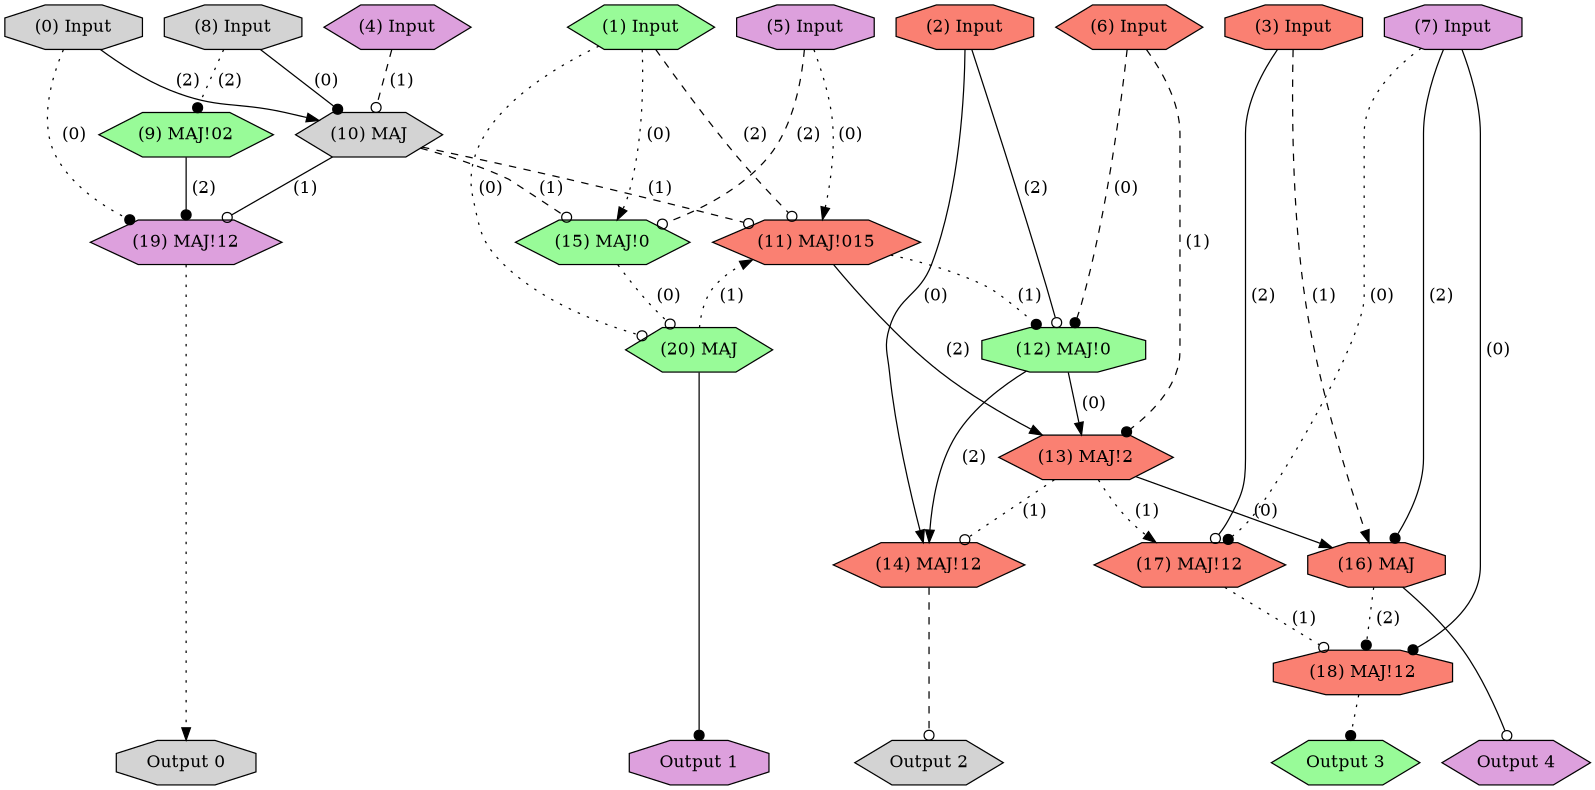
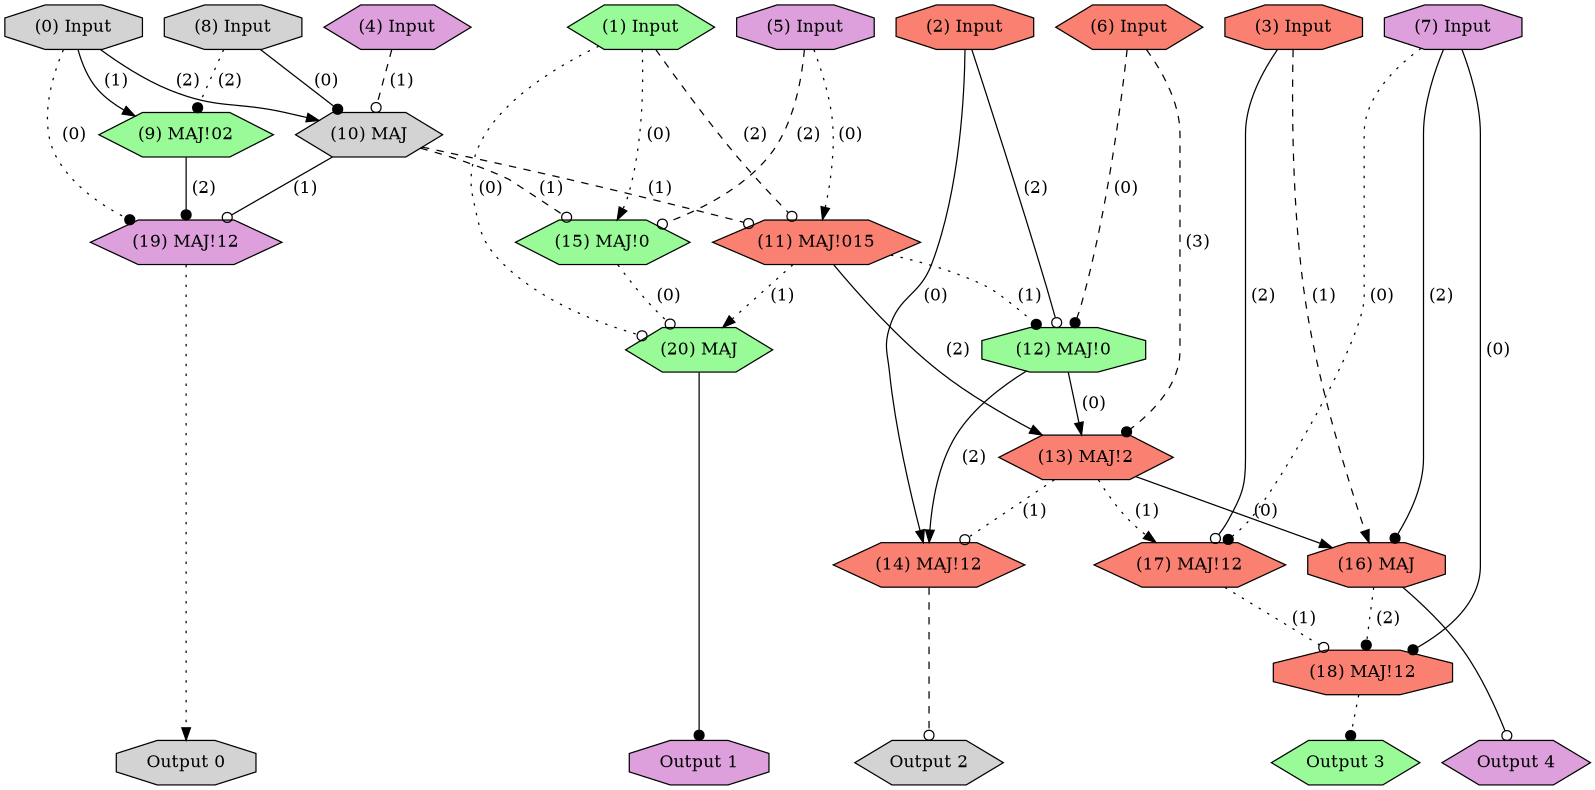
  digraph {
    rankdir=TB
    node [color=black fillcolor=salmon fontcolor=black labelfontcolor=black shape=hexagon style=filled]
    edge [arrowhead=odot bold=true color=black fontcolor=black labelfontcolor=black style=solid]
    n1 [fillcolor=lightgrey label="(0) Input" shape=octagon]
    n2 [fillcolor=palegreen label="(1) Input"]
    n3 [label="(2) Input" shape=octagon]
    n4 [label="(3) Input" shape=octagon]
    n5 [fillcolor=plum label="(4) Input"]
    n6 [fillcolor=plum label="(5) Input" shape=octagon]
    n7 [label="(6) Input"]
    n8 [fillcolor=plum label="(7) Input" shape=octagon]
    n9 [fillcolor=lightgrey label="(8) Input" shape=octagon]
    n10 [fillcolor=lightgrey label="Output 0" shape=octagon]
    n11 [fillcolor=plum label="Output 1" shape=octagon]
    n12 [fillcolor=lightgrey label="Output 2"]
    n13 [fillcolor=palegreen label="Output 3"]
    n14 [fillcolor=plum label="Output 4"]
    n15 [fillcolor=palegreen label="(9) MAJ!02"]
    n16 [fillcolor=lightgrey label="(10) MAJ"]
    n17 [fillcolor=plum label="(19) MAJ!12"]
    n18 [label="(11) MAJ!015"]
    n19 [fillcolor=palegreen label="(15) MAJ!0"]
    n20 [fillcolor=palegreen label="(20) MAJ"]
    n21 [fillcolor=palegreen label="(12) MAJ!0" shape=octagon]
    n22 [label="(14) MAJ!12"]
    n23 [label="(16) MAJ" shape=octagon]
    n24 [label="(17) MAJ!12"]
    n25 [label="(13) MAJ!2"]
    n26 [label="(18) MAJ!12" shape=octagon]
    subgraph sub_1 {
      rank=source
      n1
      n2
      n3
      n4
      n5
      n6
      n7
      n8
      n9
    }
    subgraph sub_2 {
      rank=max
      n10
      n11
      n12
      n13
      n14
    }
+   n1 -> n15 [arrowhead=normal label=" (1)"]
    n1 -> n16 [arrowhead=normal label=" (2)"]
    n1 -> n17 [arrowhead=dot label=" (0)" style=dotted]
    n2 -> n18 [label=" (2)" style=dashed]
    n2 -> n19 [arrowhead=normal label=" (0)" style=dotted]
    n2 -> n20 [label=" (0)" style=dotted]
    n3 -> n21 [label=" (2)"]
    n3 -> n22 [arrowhead=normal label=" (0)"]
    n4 -> n23 [arrowhead=normal label=" (1)" style=dashed]
    n4 -> n24 [label=" (2)"]
    n5 -> n16 [label=" (1)" style=dashed]
    n6 -> n18 [arrowhead=normal label=" (0)" style=dotted]
    n6 -> n19 [label=" (2)" style=dashed]
    n7 -> n21 [arrowhead=dot label=" (0)" style=dashed]
-   n7 -> n25 [arrowhead=dot label=" (1)" style=dashed]
+   n7 -> n25 [arrowhead=dot label=" (3)" style=dashed]
    n8 -> n23 [arrowhead=dot label=" (2)"]
    n8 -> n24 [arrowhead=dot label=" (0)" style=dotted]
    n8 -> n26 [arrowhead=dot label=" (0)"]
    n9 -> n15 [arrowhead=dot label=" (2)" style=dotted]
    n9 -> n16 [arrowhead=dot label=" (0)"]
    n15 -> n17 [arrowhead=dot label=" (2)"]
    n16 -> n17 [label=" (1)"]
    n16 -> n18 [label=" (1)" style=dashed]
    n16 -> n19 [label=" (1)" style=dashed]
    n17 -> n10 [arrowhead=normal style=dotted]
-   n20 -> n18 [arrowhead=normal label=" (1)" style=dotted]
+   n18 -> n20 [arrowhead=normal label=" (1)" style=dotted]
    n18 -> n21 [arrowhead=dot label=" (1)" style=dotted]
    n18 -> n25 [arrowhead=normal label=" (2)"]
    n19 -> n20 [label=" (0)" style=dotted]
    n20 -> n11 [arrowhead=dot]
    n21 -> n22 [arrowhead=normal label=" (2)"]
    n21 -> n25 [arrowhead=normal label=" (0)"]
    n22 -> n12 [style=dashed]
    n23 -> n14
    n23 -> n26 [arrowhead=dot label=" (2)" style=dotted]
    n24 -> n26 [label=" (1)" style=dotted]
    n25 -> n22 [label=" (1)" style=dotted]
    n25 -> n23 [arrowhead=normal label=" (0)"]
    n25 -> n24 [arrowhead=normal label=" (1)" style=dotted]
    n26 -> n13 [arrowhead=dot style=dotted]
  }
